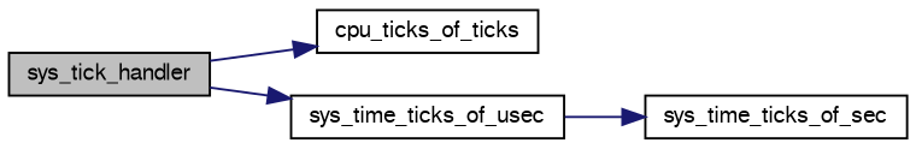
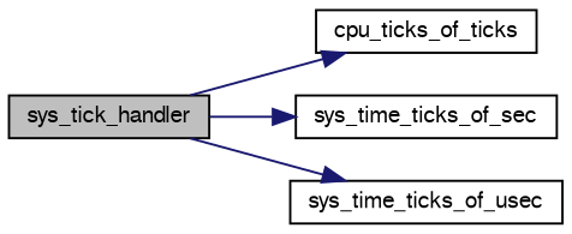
  digraph {
    rankdir=LR
    node [color=black fillcolor=white fontname=FreeSans fontsize=10 shape=record style=filled]
    edge [color=midnightblue fontname=FreeSans fontsize=10 labelfontname=FreeSans labelfontsize=10 style=solid]
    n1 [fillcolor=grey75 fontcolor=black height=0.2 label=sys_tick_handler width=0.4]
    n2 [height=0.2 label=cpu_ticks_of_ticks width=0.4]
    n3 [height=0.2 label=sys_time_ticks_of_sec width=0.4]
    n4 [height=0.2 label=sys_time_ticks_of_usec width=0.4]
    n1 -> n2
-   n4 -> n3
+   n1 -> n3
    n1 -> n4
  }
